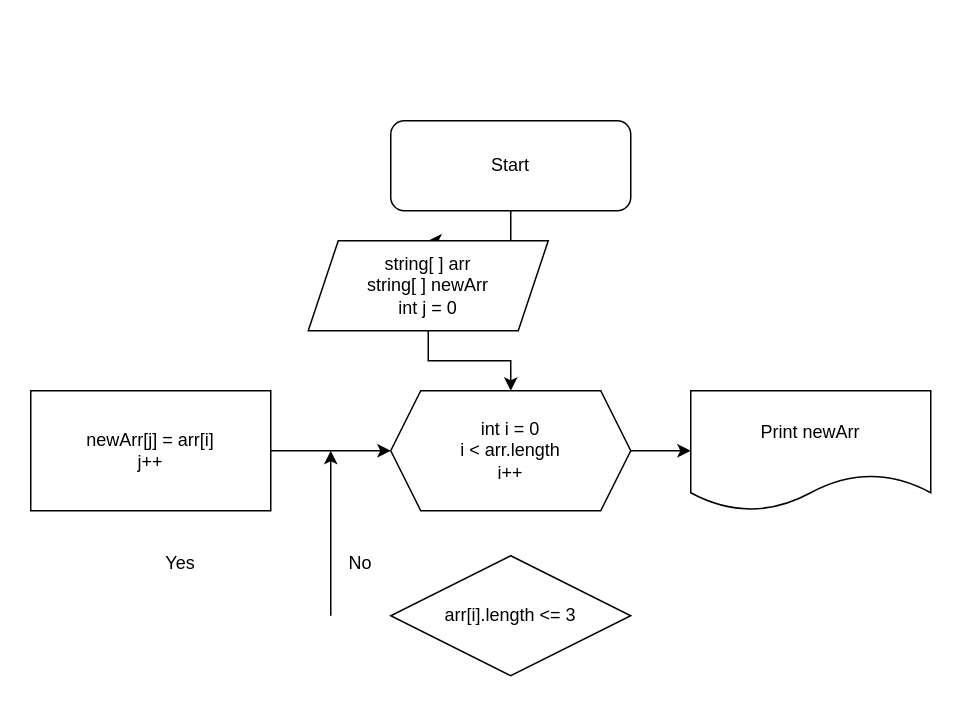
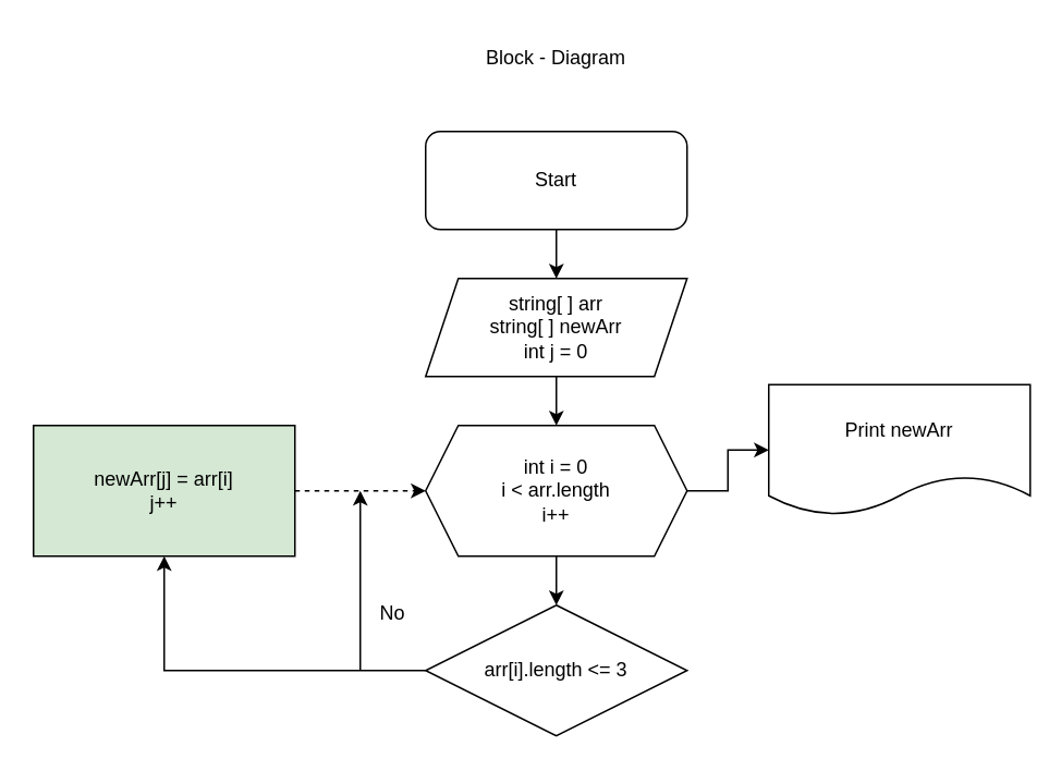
  <mxCell id="0" />
  <mxCell id="1" parent="0" />
  <mxCell id="2" value="" style="edgeStyle=orthogonalEdgeStyle;rounded=0;orthogonalLoop=1;jettySize=auto;html=1;" parent="1" source="3" target="6" edge="1"><mxGeometry relative="1" as="geometry" /></mxCell>
  <mxCell id="3" value="Start" style="whiteSpace=wrap;html=1;rounded=1;" parent="1" vertex="1"><mxGeometry x="260" y="80" width="160" height="60" as="geometry" /></mxCell>
+ <mxCell id="4" value="Block - Diagram" style="text;html=1;strokeColor=none;fillColor=none;align=center;verticalAlign=middle;whiteSpace=wrap;rounded=0;" parent="1" vertex="1"><mxGeometry x="260" y="20" width="160" height="30" as="geometry" /></mxCell>
  <mxCell id="5" value="" style="edgeStyle=orthogonalEdgeStyle;rounded=0;orthogonalLoop=1;jettySize=auto;html=1;" parent="1" source="6" target="9" edge="1"><mxGeometry relative="1" as="geometry" /></mxCell>
- <mxCell id="6" value="string[ ] arr&lt;br&gt;string[ ] newArr&lt;br&gt;int j = 0" style="shape=parallelogram;perimeter=parallelogramPerimeter;whiteSpace=wrap;html=1;fixedSize=1;" parent="1" vertex="1"><mxGeometry x="205" y="160" width="160" height="60" as="geometry" /></mxCell>
+ <mxCell id="6" value="string[ ] arr&lt;br&gt;string[ ] newArr&lt;br&gt;int j = 0" style="shape=parallelogram;perimeter=parallelogramPerimeter;whiteSpace=wrap;html=1;fixedSize=1;" parent="1" vertex="1"><mxGeometry x="260" y="170" width="160" height="60" as="geometry" /></mxCell>
  <mxCell id="7" value="" style="edgeStyle=orthogonalEdgeStyle;rounded=0;orthogonalLoop=1;jettySize=auto;html=1;" parent="1" source="9" target="10" edge="1"><mxGeometry relative="1" as="geometry" /></mxCell>
+ <mxCell id="8" value="" style="edgeStyle=orthogonalEdgeStyle;rounded=0;orthogonalLoop=1;jettySize=auto;html=1;" parent="1" source="9" target="12" edge="1"><mxGeometry relative="1" as="geometry" /></mxCell>
  <mxCell id="9" value="int i = 0&lt;br&gt;i &amp;lt; arr.length&lt;br&gt;i++" style="shape=hexagon;perimeter=hexagonPerimeter2;whiteSpace=wrap;html=1;fixedSize=1;" parent="1" vertex="1"><mxGeometry x="260" y="260" width="160" height="80" as="geometry" /></mxCell>
- <mxCell id="10" value="Print newArr" style="shape=document;whiteSpace=wrap;html=1;boundedLbl=1;" parent="1" vertex="1"><mxGeometry x="460" y="260" width="160" height="80" as="geometry" /></mxCell>
+ <mxCell id="10" value="Print newArr" style="shape=document;whiteSpace=wrap;html=1;boundedLbl=1;" parent="1" vertex="1"><mxGeometry x="470" y="235" width="160" height="80" as="geometry" /></mxCell>
+ <mxCell id="11" value="" style="edgeStyle=orthogonalEdgeStyle;rounded=0;orthogonalLoop=1;jettySize=auto;html=1;" parent="1" source="12" target="13" edge="1"><mxGeometry relative="1" as="geometry" /></mxCell>
  <mxCell id="12" value="arr[i].length &amp;lt;= 3" style="rhombus;whiteSpace=wrap;html=1;" parent="1" vertex="1"><mxGeometry x="260" y="370" width="160" height="80" as="geometry" /></mxCell>
- <mxCell id="13" value="newArr[j] = arr[i]&lt;br&gt;j++" style="whiteSpace=wrap;html=1;" parent="1" vertex="1"><mxGeometry x="20" y="260" width="160" height="80" as="geometry" /></mxCell>
- <mxCell id="14" value="" style="endArrow=classic;html=1;rounded=0;exitX=1;exitY=0.5;exitDx=0;exitDy=0;entryX=0;entryY=0.5;entryDx=0;entryDy=0;" parent="1" source="13" target="9" edge="1"><mxGeometry width="50" height="50" relative="1" as="geometry"><mxPoint x="330" y="270" as="sourcePoint" /><mxPoint x="380" y="220" as="targetPoint" /></mxGeometry></mxCell>
+ <mxCell id="13" value="newArr[j] = arr[i]&lt;br&gt;j++" style="whiteSpace=wrap;html=1;fillColor=#d5e8d4;" parent="1" vertex="1"><mxGeometry x="20" y="260" width="160" height="80" as="geometry" /></mxCell>
+ <mxCell id="14" value="" style="endArrow=classic;html=1;rounded=0;exitX=1;exitY=0.5;exitDx=0;exitDy=0;entryX=0;entryY=0.5;entryDx=0;entryDy=0;dashed=1;" parent="1" source="13" target="9" edge="1"><mxGeometry width="50" height="50" relative="1" as="geometry"><mxPoint x="330" y="270" as="sourcePoint" /><mxPoint x="380" y="220" as="targetPoint" /></mxGeometry></mxCell>
  <mxCell id="15" value="" style="endArrow=classic;html=1;rounded=0;" parent="1" edge="1"><mxGeometry width="50" height="50" relative="1" as="geometry"><mxPoint x="220" y="410" as="sourcePoint" /><mxPoint x="220" y="300" as="targetPoint" /></mxGeometry></mxCell>
  <mxCell id="16" value="No" style="text;html=1;strokeColor=none;fillColor=none;align=center;verticalAlign=middle;whiteSpace=wrap;rounded=0;" parent="1" vertex="1"><mxGeometry x="210" y="360" width="60" height="30" as="geometry" /></mxCell>
- <mxCell id="17" value="Yes" style="text;html=1;strokeColor=none;fillColor=none;align=center;verticalAlign=middle;whiteSpace=wrap;rounded=0;" parent="1" vertex="1"><mxGeometry x="90" y="360" width="60" height="30" as="geometry" /></mxCell>
